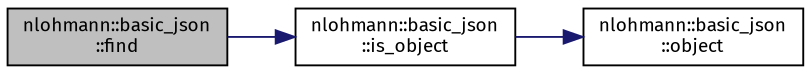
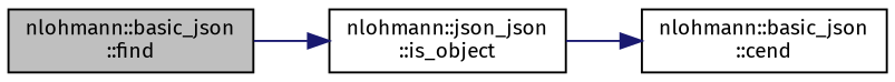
  digraph {
    fontname="Fira Sans"
    rankdir=LR
    node [color=black fillcolor=white fontname="Fira Sans" fontsize=10 shape=record style=filled]
    edge [color=midnightblue fontname="Fira Sans" fontsize=10 labelfontname=Helvetica labelfontsize=10 style=solid]
    n1 [fillcolor=grey75 fontcolor=black height=0.2 label="nlohmann::basic_json\l::find" width=0.4]
-   n2 [height=0.2 label="nlohmann::basic_json\l::is_object" width=0.4]
-   n3 [height=0.2 label="nlohmann::basic_json\l::object" width=0.4]
+   n2 [height=0.2 label="nlohmann::json_json\l::is_object" width=0.4]
+   n3 [height=0.2 label="nlohmann::basic_json\l::cend" width=0.4]
    n1 -> n2
    n2 -> n3
  }
